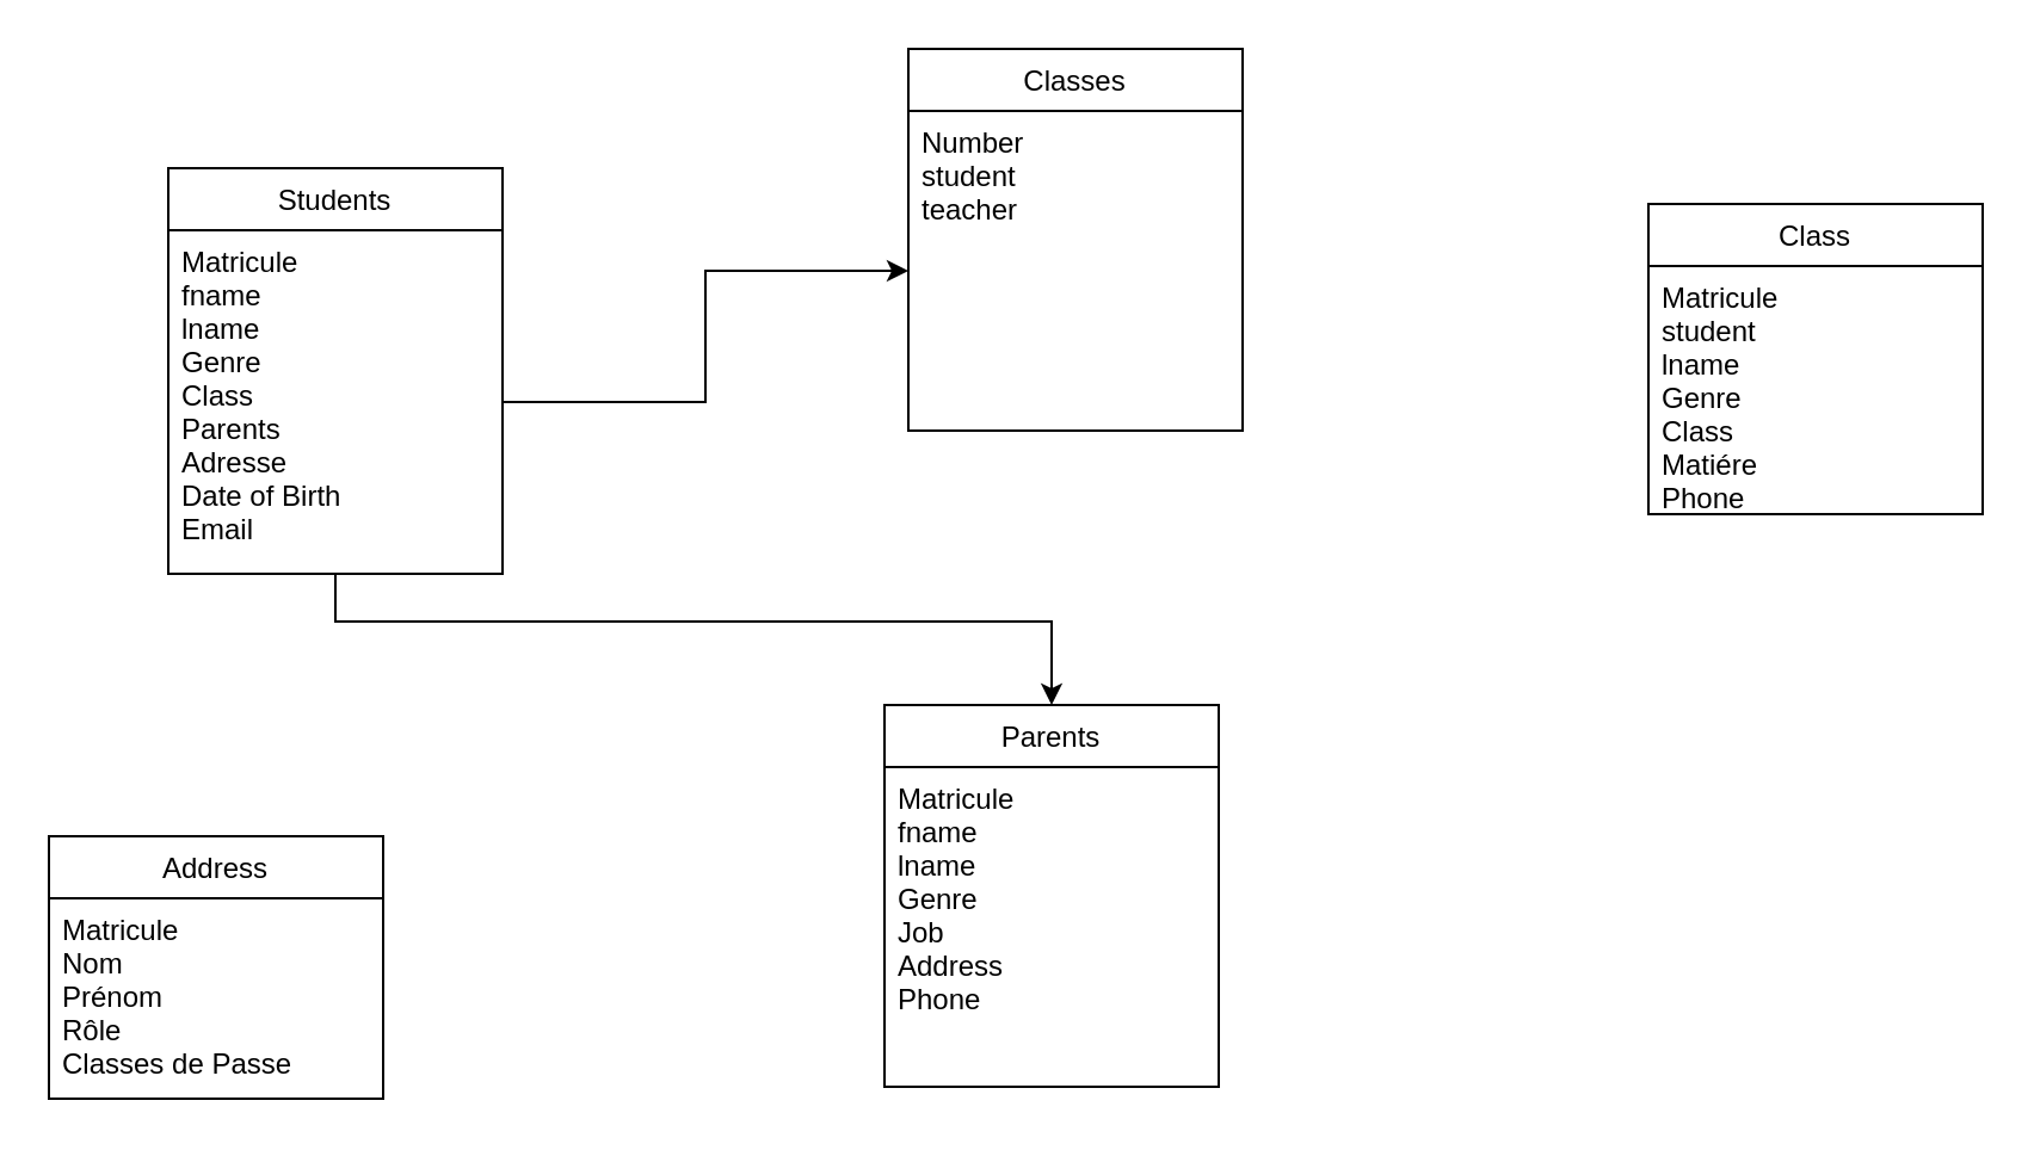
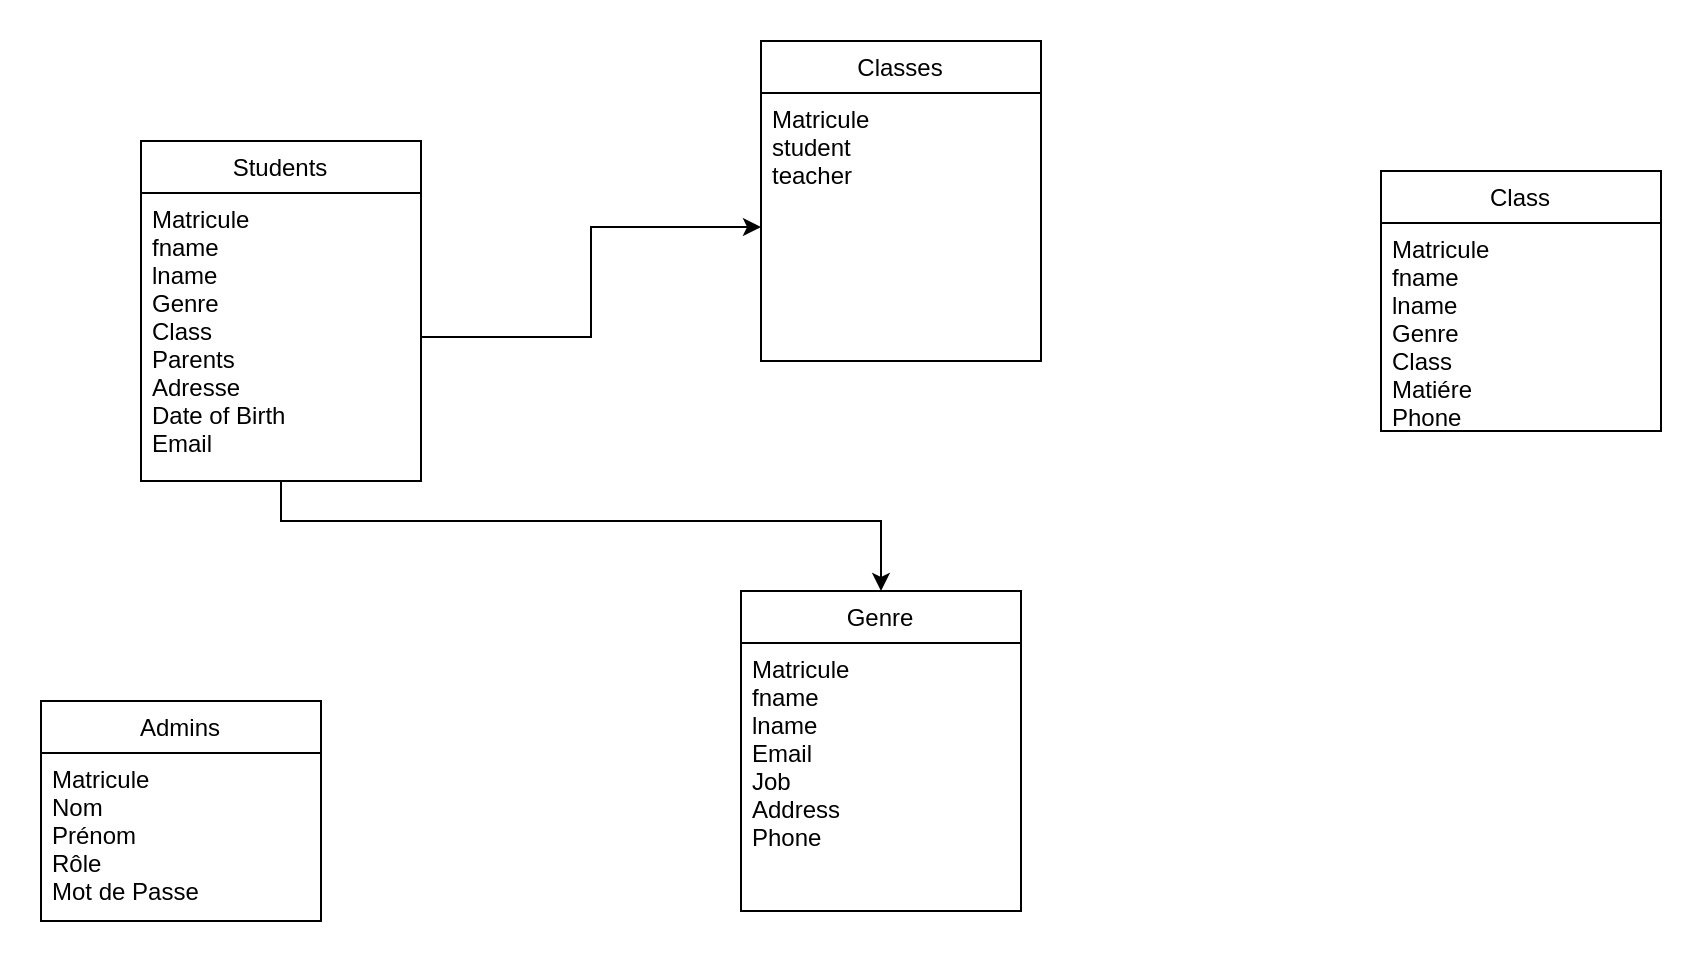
  <mxCell id="0" />
  <mxCell id="1" parent="0" />
  <mxCell id="2" value="Students" style="swimlane;fontStyle=0;childLayout=stackLayout;horizontal=1;startSize=26;fillColor=none;horizontalStack=0;resizeParent=1;resizeParentMax=0;resizeLast=0;collapsible=1;marginBottom=0;" vertex="1" parent="1"><mxGeometry x="70" y="70" width="140" height="170" as="geometry" /></mxCell>
  <mxCell id="3" value="Matricule&#10;fname&#10;lname&#10;Genre&#10;Class&#10;Parents&#10;Adresse&#10;Date of Birth&#10;Email" style="text;strokeColor=none;fillColor=none;align=left;verticalAlign=top;spacingLeft=4;spacingRight=4;overflow=hidden;rotatable=0;points=[[0,0.5],[1,0.5]];portConstraint=eastwest;" vertex="1" parent="2"><mxGeometry y="26" width="140" height="144" as="geometry" /></mxCell>
  <mxCell id="4" value="Class" style="swimlane;fontStyle=0;childLayout=stackLayout;horizontal=1;startSize=26;fillColor=none;horizontalStack=0;resizeParent=1;resizeParentMax=0;resizeLast=0;collapsible=1;marginBottom=0;" vertex="1" parent="1"><mxGeometry x="690" y="85" width="140" height="130" as="geometry" /></mxCell>
- <mxCell id="5" value="Matricule&#10;student&#10;lname&#10;Genre&#10;Class&#10;Matiére&#10;Phone" style="text;strokeColor=none;fillColor=none;align=left;verticalAlign=top;spacingLeft=4;spacingRight=4;overflow=hidden;rotatable=0;points=[[0,0.5],[1,0.5]];portConstraint=eastwest;" vertex="1" parent="4"><mxGeometry y="26" width="140" height="104" as="geometry" /></mxCell>
- <mxCell id="6" value="Parents" style="swimlane;fontStyle=0;childLayout=stackLayout;horizontal=1;startSize=26;fillColor=none;horizontalStack=0;resizeParent=1;resizeParentMax=0;resizeLast=0;collapsible=1;marginBottom=0;" vertex="1" parent="1"><mxGeometry x="370" y="295" width="140" height="160" as="geometry" /></mxCell>
- <mxCell id="7" value="Matricule&#10;fname&#10;lname&#10;Genre&#10;Job&#10;Address&#10;Phone" style="text;strokeColor=none;fillColor=none;align=left;verticalAlign=top;spacingLeft=4;spacingRight=4;overflow=hidden;rotatable=0;points=[[0,0.5],[1,0.5]];portConstraint=eastwest;" vertex="1" parent="6"><mxGeometry y="26" width="140" height="134" as="geometry" /></mxCell>
- <mxCell id="8" value="Address" style="swimlane;fontStyle=0;childLayout=stackLayout;horizontal=1;startSize=26;fillColor=none;horizontalStack=0;resizeParent=1;resizeParentMax=0;resizeLast=0;collapsible=1;marginBottom=0;" vertex="1" parent="1"><mxGeometry x="20" y="350" width="140" height="110" as="geometry" /></mxCell>
- <mxCell id="9" value="Matricule&#10;Nom&#10;Prénom&#10;Rôle&#10;Classes de Passe" style="text;strokeColor=none;fillColor=none;align=left;verticalAlign=top;spacingLeft=4;spacingRight=4;overflow=hidden;rotatable=0;points=[[0,0.5],[1,0.5]];portConstraint=eastwest;" vertex="1" parent="8"><mxGeometry y="26" width="140" height="84" as="geometry" /></mxCell>
+ <mxCell id="5" value="Matricule&#10;fname&#10;lname&#10;Genre&#10;Class&#10;Matiére&#10;Phone" style="text;strokeColor=none;fillColor=none;align=left;verticalAlign=top;spacingLeft=4;spacingRight=4;overflow=hidden;rotatable=0;points=[[0,0.5],[1,0.5]];portConstraint=eastwest;" vertex="1" parent="4"><mxGeometry y="26" width="140" height="104" as="geometry" /></mxCell>
+ <mxCell id="6" value="Genre" style="swimlane;fontStyle=0;childLayout=stackLayout;horizontal=1;startSize=26;fillColor=none;horizontalStack=0;resizeParent=1;resizeParentMax=0;resizeLast=0;collapsible=1;marginBottom=0;" vertex="1" parent="1"><mxGeometry x="370" y="295" width="140" height="160" as="geometry" /></mxCell>
+ <mxCell id="7" value="Matricule&#10;fname&#10;lname&#10;Email&#10;Job&#10;Address&#10;Phone" style="text;strokeColor=none;fillColor=none;align=left;verticalAlign=top;spacingLeft=4;spacingRight=4;overflow=hidden;rotatable=0;points=[[0,0.5],[1,0.5]];portConstraint=eastwest;" vertex="1" parent="6"><mxGeometry y="26" width="140" height="134" as="geometry" /></mxCell>
+ <mxCell id="8" value="Admins" style="swimlane;fontStyle=0;childLayout=stackLayout;horizontal=1;startSize=26;fillColor=none;horizontalStack=0;resizeParent=1;resizeParentMax=0;resizeLast=0;collapsible=1;marginBottom=0;" vertex="1" parent="1"><mxGeometry x="20" y="350" width="140" height="110" as="geometry" /></mxCell>
+ <mxCell id="9" value="Matricule&#10;Nom&#10;Prénom&#10;Rôle&#10;Mot de Passe" style="text;strokeColor=none;fillColor=none;align=left;verticalAlign=top;spacingLeft=4;spacingRight=4;overflow=hidden;rotatable=0;points=[[0,0.5],[1,0.5]];portConstraint=eastwest;" vertex="1" parent="8"><mxGeometry y="26" width="140" height="84" as="geometry" /></mxCell>
  <mxCell id="10" value="Classes" style="swimlane;fontStyle=0;childLayout=stackLayout;horizontal=1;startSize=26;fillColor=none;horizontalStack=0;resizeParent=1;resizeParentMax=0;resizeLast=0;collapsible=1;marginBottom=0;" vertex="1" parent="1"><mxGeometry x="380" y="20" width="140" height="160" as="geometry" /></mxCell>
- <mxCell id="11" value="Number&#10;student&#10;teacher" style="text;strokeColor=none;fillColor=none;align=left;verticalAlign=top;spacingLeft=4;spacingRight=4;overflow=hidden;rotatable=0;points=[[0,0.5],[1,0.5]];portConstraint=eastwest;" vertex="1" parent="10"><mxGeometry y="26" width="140" height="134" as="geometry" /></mxCell>
+ <mxCell id="11" value="Matricule&#10;student&#10;teacher" style="text;strokeColor=none;fillColor=none;align=left;verticalAlign=top;spacingLeft=4;spacingRight=4;overflow=hidden;rotatable=0;points=[[0,0.5],[1,0.5]];portConstraint=eastwest;" vertex="1" parent="10"><mxGeometry y="26" width="140" height="134" as="geometry" /></mxCell>
  <mxCell id="12" style="edgeStyle=orthogonalEdgeStyle;rounded=0;orthogonalLoop=1;jettySize=auto;html=1;entryX=0;entryY=0.5;entryDx=0;entryDy=0;" edge="1" parent="1" source="3" target="11"><mxGeometry relative="1" as="geometry" /></mxCell>
  <mxCell id="13" style="edgeStyle=orthogonalEdgeStyle;rounded=0;orthogonalLoop=1;jettySize=auto;html=1;" edge="1" parent="1" source="3" target="6"><mxGeometry relative="1" as="geometry"><Array as="points"><mxPoint x="140" y="260" /><mxPoint x="440" y="260" /></Array></mxGeometry></mxCell>
